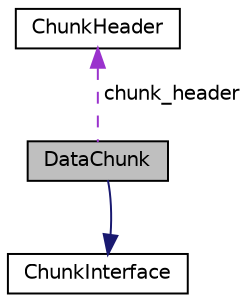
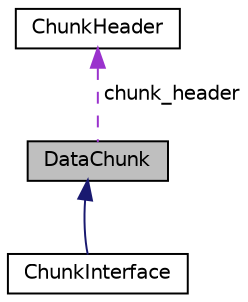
  digraph {
    node [color=black fillcolor=white fontname=Helvetica fontsize=10 shape=record style=filled]
    edge [dir=back fontname=Helvetica fontsize=10 labelfontname=Helvetica labelfontsize=10]
    n1 [fillcolor=grey75 fontcolor=black height=0.2 label=DataChunk width=0.4]
    n2 [height=0.2 label=ChunkInterface width=0.4]
    n3 [height=0.2 label=ChunkHeader width=0.4]
-   n2 -> n1 [color=midnightblue style=solid]
+   n1 -> n2 [color=midnightblue style=solid]
    n3 -> n1 [color=darkorchid3 label=" chunk_header" style=dashed]
  }
